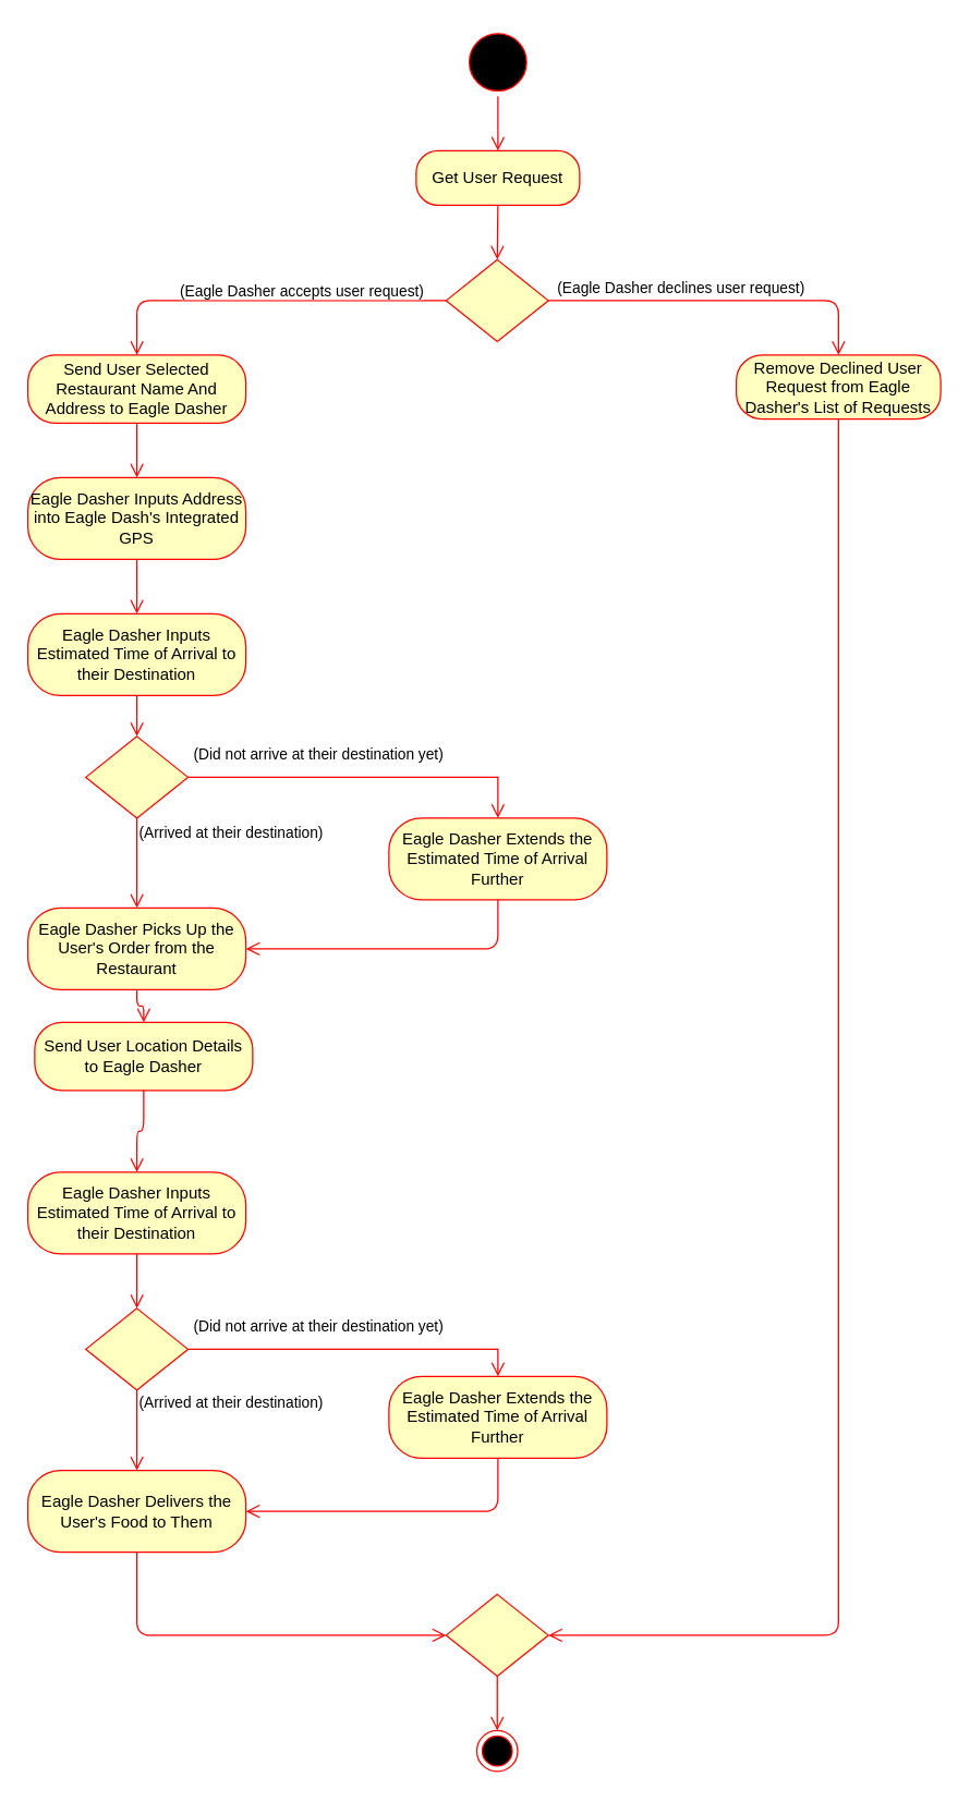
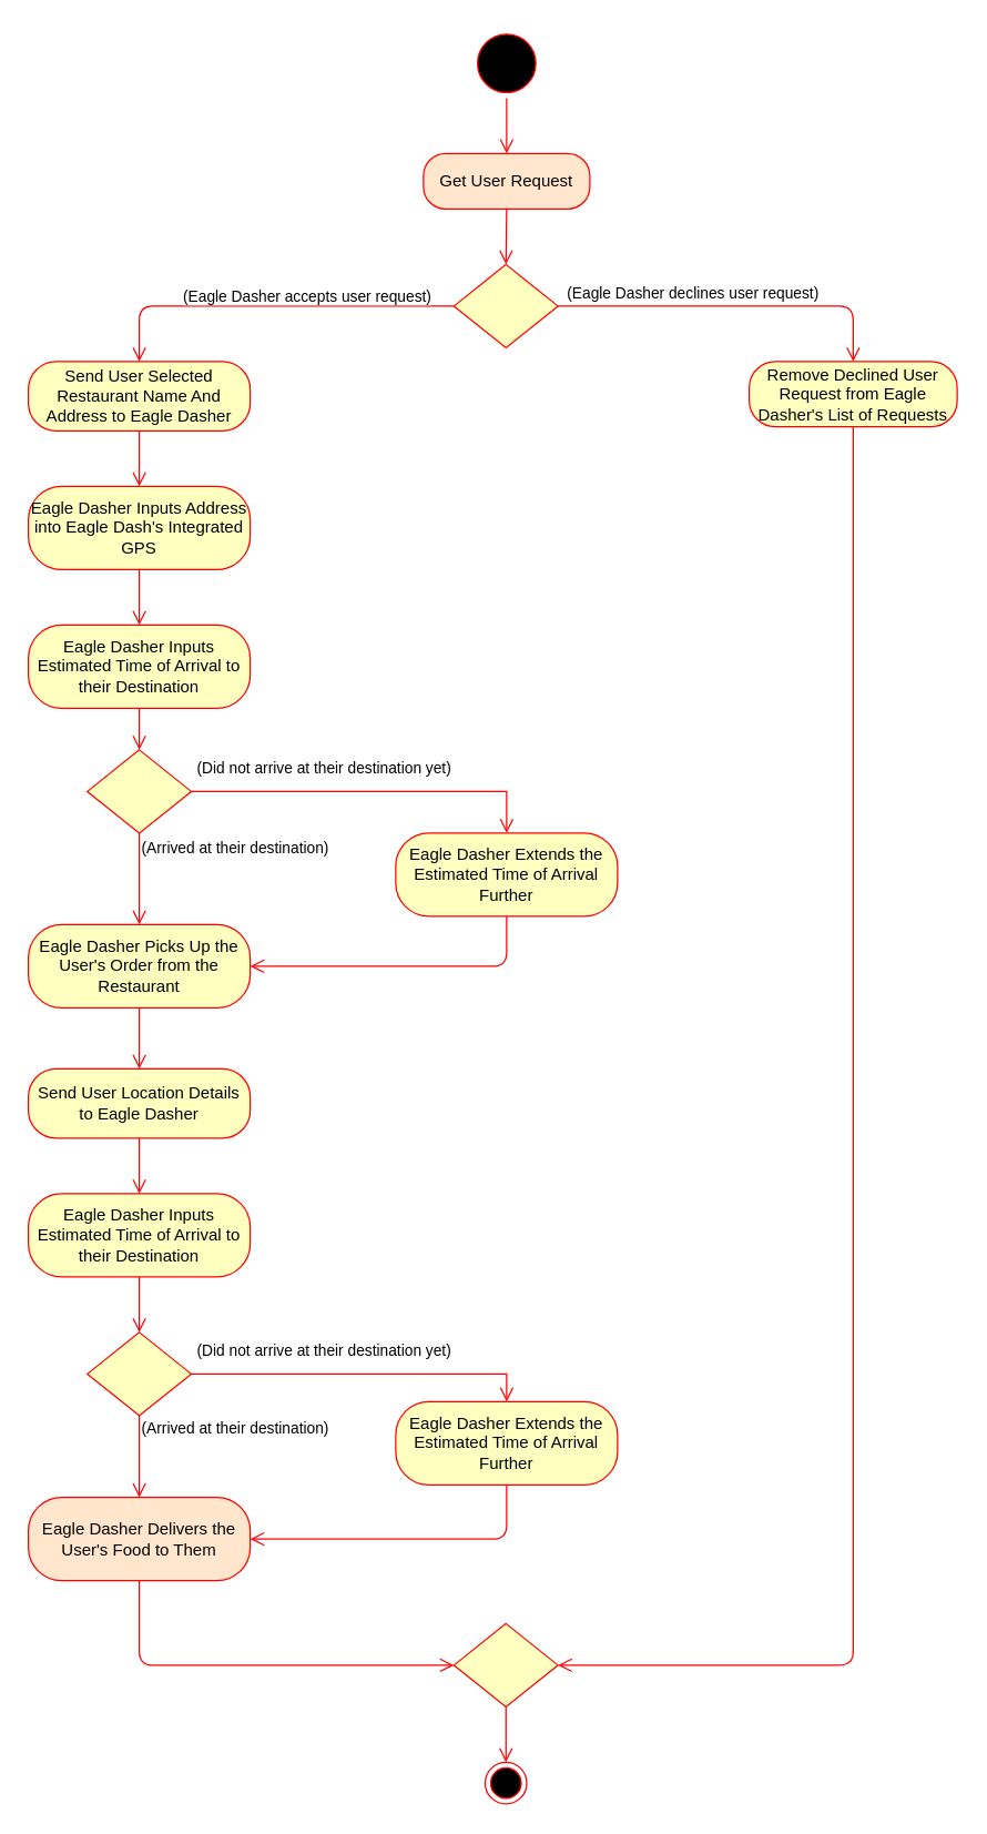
  <mxCell id="0" />
  <mxCell id="1" parent="0" />
  <mxCell id="2" value="" style="ellipse;html=1;shape=startState;fillColor=#000000;strokeColor=#ff0000;" parent="1" vertex="1"><mxGeometry x="340" y="20" width="50" height="50" as="geometry" /></mxCell>
  <mxCell id="3" value="" style="edgeStyle=orthogonalEdgeStyle;html=1;verticalAlign=bottom;endArrow=open;endSize=8;strokeColor=#ff0000;exitX=0.5;exitY=1;exitDx=0;exitDy=0;entryX=0.5;entryY=0;entryDx=0;entryDy=0;" parent="1" source="2" target="4" edge="1"><mxGeometry relative="1" as="geometry"><mxPoint x="365" y="60" as="targetPoint" /></mxGeometry></mxCell>
- <mxCell id="4" value="Get User Request" style="rounded=1;whiteSpace=wrap;html=1;arcSize=40;fontColor=#000000;fillColor=#ffffc0;strokeColor=#ff0000;" parent="1" vertex="1"><mxGeometry x="305" y="110" width="120" height="40" as="geometry" /></mxCell>
+ <mxCell id="4" value="Get User Request" style="rounded=1;whiteSpace=wrap;html=1;arcSize=40;fontColor=#000000;fillColor=#ffe6cc;strokeColor=#ff0000;" parent="1" vertex="1"><mxGeometry x="305" y="110" width="120" height="40" as="geometry" /></mxCell>
  <mxCell id="5" value="" style="edgeStyle=orthogonalEdgeStyle;html=1;verticalAlign=bottom;endArrow=open;endSize=8;strokeColor=#ff0000;entryX=0.5;entryY=0;entryDx=0;entryDy=0;exitX=0.5;exitY=1;exitDx=0;exitDy=0;" parent="1" source="4" target="6" edge="1"><mxGeometry relative="1" as="geometry"><mxPoint x="400" y="170" as="targetPoint" /><mxPoint x="375" y="130" as="sourcePoint" /><Array as="points"><mxPoint x="365" y="150" /><mxPoint x="365" y="150" /></Array></mxGeometry></mxCell>
  <mxCell id="6" value="" style="rhombus;whiteSpace=wrap;html=1;fillColor=#ffffc0;strokeColor=#ff0000;" parent="1" vertex="1"><mxGeometry x="327" y="190" width="75" height="60" as="geometry" /></mxCell>
  <mxCell id="7" value="(Eagle Dasher declines user request)" style="edgeStyle=orthogonalEdgeStyle;html=1;align=left;verticalAlign=bottom;endArrow=open;endSize=8;strokeColor=#ff0000;exitX=1;exitY=0.5;exitDx=0;exitDy=0;entryX=0.5;entryY=0;entryDx=0;entryDy=0;" parent="1" source="6" target="11" edge="1"><mxGeometry x="-0.957" relative="1" as="geometry"><mxPoint x="540" y="290" as="targetPoint" /><Array as="points"><mxPoint x="615" y="220" /></Array><mxPoint as="offset" /></mxGeometry></mxCell>
  <mxCell id="8" value="(Eagle Dasher accepts user request)" style="edgeStyle=orthogonalEdgeStyle;html=1;align=left;verticalAlign=top;endArrow=open;endSize=8;strokeColor=#ff0000;exitX=0;exitY=0.5;exitDx=0;exitDy=0;entryX=0.5;entryY=0;entryDx=0;entryDy=0;" parent="1" source="6" target="9" edge="1"><mxGeometry x="0.476" y="-20" relative="1" as="geometry"><mxPoint x="200" y="290" as="targetPoint" /><Array as="points"><mxPoint x="100" y="220" /></Array><mxPoint as="offset" /></mxGeometry></mxCell>
  <mxCell id="9" value="Send User Selected Restaurant Name And Address to Eagle Dasher" style="rounded=1;whiteSpace=wrap;html=1;arcSize=40;fontColor=#000000;fillColor=#ffffc0;strokeColor=#ff0000;" parent="1" vertex="1"><mxGeometry x="20" y="260" width="160" height="50" as="geometry" /></mxCell>
  <mxCell id="10" value="" style="edgeStyle=orthogonalEdgeStyle;html=1;verticalAlign=bottom;endArrow=open;endSize=8;strokeColor=#ff0000;exitX=0.5;exitY=1;exitDx=0;exitDy=0;entryX=0.5;entryY=0;entryDx=0;entryDy=0;" parent="1" source="9" target="15" edge="1"><mxGeometry relative="1" as="geometry"><mxPoint x="290" y="360" as="targetPoint" /><mxPoint x="60" y="370" as="sourcePoint" /><Array as="points" /></mxGeometry></mxCell>
  <mxCell id="11" value="Remove Declined User Request from Eagle Dasher's List of Requests" style="rounded=1;whiteSpace=wrap;html=1;arcSize=40;fontColor=#000000;fillColor=#ffffc0;strokeColor=#ff0000;" parent="1" vertex="1"><mxGeometry x="540" y="260" width="150" height="47" as="geometry" /></mxCell>
  <mxCell id="12" value="Eagle Dasher Inputs Estimated Time of Arrival to their Destination" style="rounded=1;whiteSpace=wrap;html=1;arcSize=40;fontColor=#000000;fillColor=#ffffc0;strokeColor=#ff0000;" parent="1" vertex="1"><mxGeometry x="20" y="450" width="160" height="60" as="geometry" /></mxCell>
  <mxCell id="13" value="" style="edgeStyle=orthogonalEdgeStyle;html=1;verticalAlign=bottom;endArrow=open;endSize=8;strokeColor=#ff0000;entryX=0;entryY=0.5;entryDx=0;entryDy=0;exitX=0.5;exitY=1;exitDx=0;exitDy=0;" parent="1" source="36" target="16" edge="1"><mxGeometry relative="1" as="geometry"><mxPoint x="160" y="900" as="targetPoint" /><Array as="points"><mxPoint x="100" y="1200" /></Array><mxPoint x="100" y="1040" as="sourcePoint" /></mxGeometry></mxCell>
  <mxCell id="14" value="" style="edgeStyle=orthogonalEdgeStyle;html=1;verticalAlign=bottom;endArrow=open;endSize=8;strokeColor=#ff0000;exitX=0.5;exitY=1;exitDx=0;exitDy=0;entryX=1;entryY=0.5;entryDx=0;entryDy=0;" parent="1" source="11" target="16" edge="1"><mxGeometry relative="1" as="geometry"><mxPoint x="620" y="900" as="targetPoint" /><Array as="points"><mxPoint x="615" y="1200" /></Array><mxPoint x="780" y="670" as="sourcePoint" /></mxGeometry></mxCell>
  <mxCell id="15" value="Eagle Dasher Inputs Address into Eagle Dash's Integrated GPS" style="rounded=1;whiteSpace=wrap;html=1;arcSize=40;fontColor=#000000;fillColor=#ffffc0;strokeColor=#ff0000;" parent="1" vertex="1"><mxGeometry x="20" y="350" width="160" height="60" as="geometry" /></mxCell>
  <mxCell id="16" value="" style="rhombus;whiteSpace=wrap;html=1;fillColor=#ffffc0;strokeColor=#ff0000;fontSize=11;" parent="1" vertex="1"><mxGeometry x="327" y="1170" width="75" height="60" as="geometry" /></mxCell>
  <mxCell id="17" value="" style="edgeStyle=orthogonalEdgeStyle;html=1;align=left;verticalAlign=top;endArrow=open;endSize=8;strokeColor=#ff0000;fontSize=11;entryX=0.5;entryY=0;entryDx=0;entryDy=0;" parent="1" source="16" target="18" edge="1"><mxGeometry x="-1" y="40" relative="1" as="geometry"><mxPoint x="367" y="990" as="targetPoint" /><mxPoint x="-37" y="-40" as="offset" /></mxGeometry></mxCell>
  <mxCell id="18" value="" style="ellipse;html=1;shape=endState;fillColor=#000000;strokeColor=#ff0000;fontSize=11;" parent="1" vertex="1"><mxGeometry x="349.5" y="1270" width="30" height="30" as="geometry" /></mxCell>
  <mxCell id="19" value="" style="edgeStyle=orthogonalEdgeStyle;html=1;verticalAlign=bottom;endArrow=open;endSize=8;strokeColor=#ff0000;exitX=0.5;exitY=1;exitDx=0;exitDy=0;entryX=0.5;entryY=0;entryDx=0;entryDy=0;" parent="1" source="15" edge="1" target="12"><mxGeometry relative="1" as="geometry"><mxPoint x="100" y="520" as="targetPoint" /><mxPoint x="210" y="520" as="sourcePoint" /><Array as="points" /></mxGeometry></mxCell>
  <mxCell id="20" value="" style="rhombus;whiteSpace=wrap;html=1;fillColor=#ffffc0;strokeColor=#ff0000;" vertex="1" parent="1"><mxGeometry x="62.5" y="540" width="75" height="60" as="geometry" /></mxCell>
  <mxCell id="21" value="(Arrived at their destination)" style="edgeStyle=orthogonalEdgeStyle;html=1;align=left;verticalAlign=bottom;endArrow=open;endSize=8;strokeColor=#ff0000;rounded=0;exitX=0.5;exitY=1;exitDx=0;exitDy=0;entryX=0.5;entryY=0;entryDx=0;entryDy=0;" edge="1" source="20" parent="1" target="25"><mxGeometry x="-0.394" relative="1" as="geometry"><mxPoint x="-100" y="610" as="targetPoint" /><Array as="points"><mxPoint x="100" y="600" /><mxPoint x="100" y="600" /></Array><mxPoint as="offset" /></mxGeometry></mxCell>
  <mxCell id="22" value="(Did not arrive at their destination yet)" style="edgeStyle=orthogonalEdgeStyle;html=1;align=left;verticalAlign=top;endArrow=open;endSize=8;strokeColor=#ff0000;rounded=0;entryX=0.5;entryY=0;entryDx=0;entryDy=0;" edge="1" source="20" parent="1" target="24"><mxGeometry x="-0.982" y="30" relative="1" as="geometry"><mxPoint x="370" y="670" as="targetPoint" /><Array as="points"><mxPoint x="365" y="570" /></Array><mxPoint as="offset" /></mxGeometry></mxCell>
  <mxCell id="23" value="" style="edgeStyle=orthogonalEdgeStyle;html=1;verticalAlign=bottom;endArrow=open;endSize=8;strokeColor=#ff0000;exitX=0.5;exitY=1;exitDx=0;exitDy=0;entryX=0.5;entryY=0;entryDx=0;entryDy=0;" edge="1" parent="1" source="12" target="20"><mxGeometry relative="1" as="geometry"><mxPoint x="110" y="530" as="targetPoint" /><mxPoint x="110" y="470" as="sourcePoint" /><Array as="points" /></mxGeometry></mxCell>
  <mxCell id="24" value="Eagle Dasher Extends the Estimated Time of Arrival Further" style="rounded=1;whiteSpace=wrap;html=1;arcSize=40;fontColor=#000000;fillColor=#ffffc0;strokeColor=#ff0000;" vertex="1" parent="1"><mxGeometry x="285" y="600" width="160" height="60" as="geometry" /></mxCell>
  <mxCell id="25" value="Eagle Dasher Picks Up the User's Order from the Restaurant" style="rounded=1;whiteSpace=wrap;html=1;arcSize=40;fontColor=#000000;fillColor=#ffffc0;strokeColor=#ff0000;" vertex="1" parent="1"><mxGeometry x="20" y="666" width="160" height="60" as="geometry" /></mxCell>
  <mxCell id="26" value="" style="edgeStyle=orthogonalEdgeStyle;html=1;verticalAlign=bottom;endArrow=open;endSize=8;strokeColor=#ff0000;exitX=0.5;exitY=1;exitDx=0;exitDy=0;entryX=1;entryY=0.5;entryDx=0;entryDy=0;" edge="1" parent="1" source="24" target="25"><mxGeometry relative="1" as="geometry"><mxPoint x="510" y="720" as="targetPoint" /><Array as="points"><mxPoint x="365" y="696" /></Array><mxPoint x="283" y="510" as="sourcePoint" /></mxGeometry></mxCell>
- <mxCell id="27" value="Send User Location Details to Eagle Dasher" style="rounded=1;whiteSpace=wrap;html=1;arcSize=40;fontColor=#000000;fillColor=#ffffc0;strokeColor=#ff0000;" vertex="1" parent="1"><mxGeometry x="25" y="750" width="160" height="50" as="geometry" /></mxCell>
+ <mxCell id="27" value="Send User Location Details to Eagle Dasher" style="rounded=1;whiteSpace=wrap;html=1;arcSize=40;fontColor=#000000;fillColor=#ffffc0;strokeColor=#ff0000;" vertex="1" parent="1"><mxGeometry x="20" y="770" width="160" height="50" as="geometry" /></mxCell>
  <mxCell id="28" value="" style="edgeStyle=orthogonalEdgeStyle;html=1;verticalAlign=bottom;endArrow=open;endSize=8;strokeColor=#ff0000;exitX=0.5;exitY=1;exitDx=0;exitDy=0;entryX=0.5;entryY=0;entryDx=0;entryDy=0;" edge="1" parent="1" source="25" target="27"><mxGeometry relative="1" as="geometry"><mxPoint x="110" y="440" as="targetPoint" /><mxPoint x="110" y="410" as="sourcePoint" /><Array as="points" /></mxGeometry></mxCell>
  <mxCell id="29" value="" style="edgeStyle=orthogonalEdgeStyle;html=1;verticalAlign=bottom;endArrow=open;endSize=8;strokeColor=#ff0000;exitX=0.5;exitY=1;exitDx=0;exitDy=0;entryX=0.5;entryY=0;entryDx=0;entryDy=0;" edge="1" parent="1" source="27" target="33"><mxGeometry relative="1" as="geometry"><mxPoint x="100" y="810" as="targetPoint" /><mxPoint x="110" y="716" as="sourcePoint" /><Array as="points" /></mxGeometry></mxCell>
  <mxCell id="30" value="" style="rhombus;whiteSpace=wrap;html=1;fillColor=#ffffc0;strokeColor=#ff0000;" vertex="1" parent="1"><mxGeometry x="62.5" y="960" width="75" height="60" as="geometry" /></mxCell>
  <mxCell id="31" value="(Arrived at their destination)" style="edgeStyle=orthogonalEdgeStyle;html=1;align=left;verticalAlign=bottom;endArrow=open;endSize=8;strokeColor=#ff0000;rounded=0;exitX=0.5;exitY=1;exitDx=0;exitDy=0;entryX=0.5;entryY=0;entryDx=0;entryDy=0;" edge="1" parent="1" source="30" target="36"><mxGeometry x="-0.394" relative="1" as="geometry"><mxPoint x="100" y="1000" as="targetPoint" /><Array as="points"><mxPoint x="100" y="1020" /></Array><mxPoint as="offset" /></mxGeometry></mxCell>
  <mxCell id="32" value="(Did not arrive at their destination yet)" style="edgeStyle=orthogonalEdgeStyle;html=1;align=left;verticalAlign=top;endArrow=open;endSize=8;strokeColor=#ff0000;rounded=0;entryX=0.5;entryY=0;entryDx=0;entryDy=0;" edge="1" parent="1" source="30" target="35"><mxGeometry x="-0.982" y="30" relative="1" as="geometry"><mxPoint x="380" y="970" as="targetPoint" /><Array as="points"><mxPoint x="365" y="990" /></Array><mxPoint as="offset" /></mxGeometry></mxCell>
  <mxCell id="33" value="Eagle Dasher Inputs Estimated Time of Arrival to their Destination" style="rounded=1;whiteSpace=wrap;html=1;arcSize=40;fontColor=#000000;fillColor=#ffffc0;strokeColor=#ff0000;" vertex="1" parent="1"><mxGeometry x="20" y="860" width="160" height="60" as="geometry" /></mxCell>
  <mxCell id="34" value="" style="edgeStyle=orthogonalEdgeStyle;html=1;verticalAlign=bottom;endArrow=open;endSize=8;strokeColor=#ff0000;exitX=0.5;exitY=1;exitDx=0;exitDy=0;entryX=0.5;entryY=0;entryDx=0;entryDy=0;" edge="1" parent="1" source="33" target="30"><mxGeometry relative="1" as="geometry"><mxPoint x="110" y="820" as="targetPoint" /><mxPoint x="110" y="790" as="sourcePoint" /><Array as="points" /></mxGeometry></mxCell>
  <mxCell id="35" value="Eagle Dasher Extends the Estimated Time of Arrival Further" style="rounded=1;whiteSpace=wrap;html=1;arcSize=40;fontColor=#000000;fillColor=#ffffc0;strokeColor=#ff0000;" vertex="1" parent="1"><mxGeometry x="285" y="1010" width="160" height="60" as="geometry" /></mxCell>
- <mxCell id="36" value="Eagle Dasher Delivers the User's Food to Them" style="rounded=1;whiteSpace=wrap;html=1;arcSize=40;fontColor=#000000;fillColor=#ffffc0;strokeColor=#ff0000;" vertex="1" parent="1"><mxGeometry x="20" y="1079" width="160" height="60" as="geometry" /></mxCell>
+ <mxCell id="36" value="Eagle Dasher Delivers the User's Food to Them" style="rounded=1;whiteSpace=wrap;html=1;arcSize=40;fontColor=#000000;fillColor=#ffe6cc;strokeColor=#ff0000;" vertex="1" parent="1"><mxGeometry x="20" y="1079" width="160" height="60" as="geometry" /></mxCell>
  <mxCell id="37" value="" style="edgeStyle=orthogonalEdgeStyle;html=1;verticalAlign=bottom;endArrow=open;endSize=8;strokeColor=#ff0000;exitX=0.5;exitY=1;exitDx=0;exitDy=0;entryX=1;entryY=0.5;entryDx=0;entryDy=0;" edge="1" parent="1" source="35" target="36"><mxGeometry relative="1" as="geometry"><mxPoint x="110" y="920" as="targetPoint" /><mxPoint x="110" y="900" as="sourcePoint" /><Array as="points" /></mxGeometry></mxCell>
